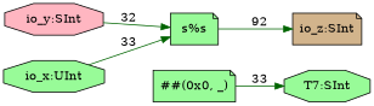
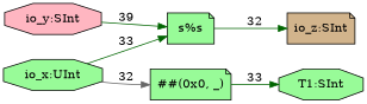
  digraph {
    rankdir=LR
    node [fillcolor=palegreen shape=note style=filled]
    edge [color=darkgreen]
    n1 [fillcolor=tan label="io_z:SInt"]
    n2 [label="s%s"]
    n3 [fillcolor=lightpink label="io_y:SInt" shape=octagon]
-   n4 [label="T7:SInt" shape=octagon]
+   n4 [label="T1:SInt" shape=octagon]
    n5 [label="##(0x0, _)"]
    n6 [label="io_x:UInt" shape=octagon]
-   n2 -> n1 [label=92]
-   n3 -> n2 [label=32]
+   n2 -> n1 [label=32]
+   n3 -> n2 [label=39]
    n5 -> n4 [label=33]
    n6 -> n2 [label=33]
+   n6 -> n5 [color=gray40 label=32]
  }
